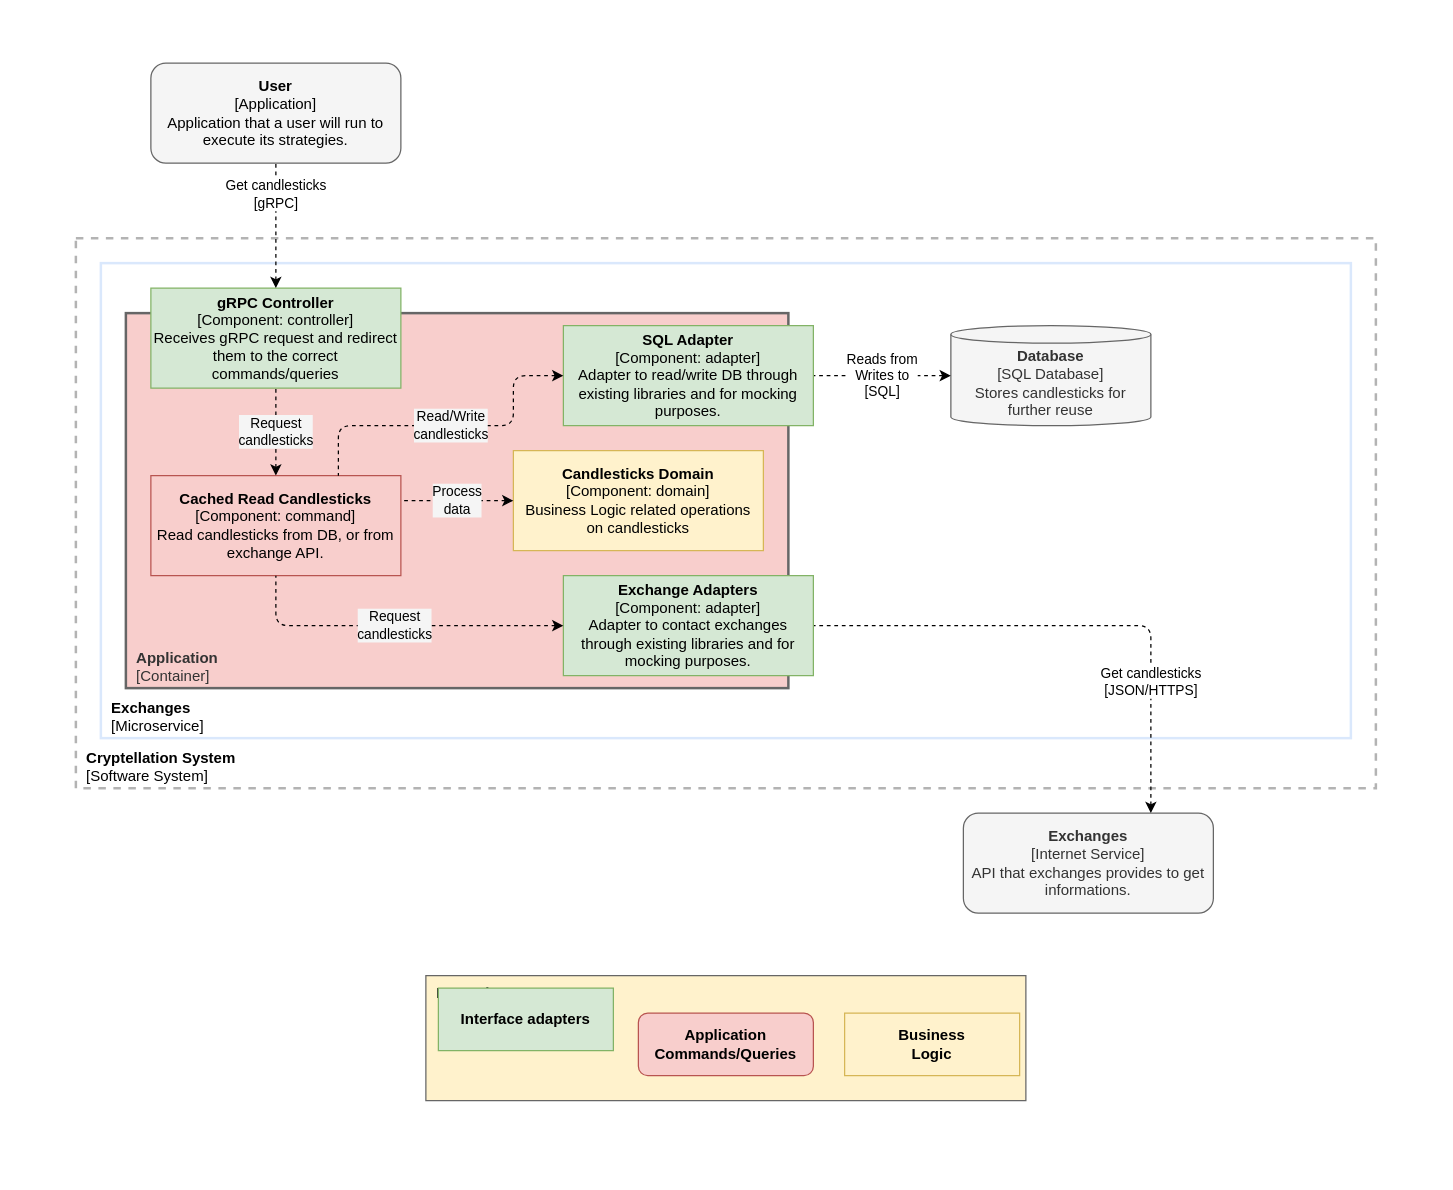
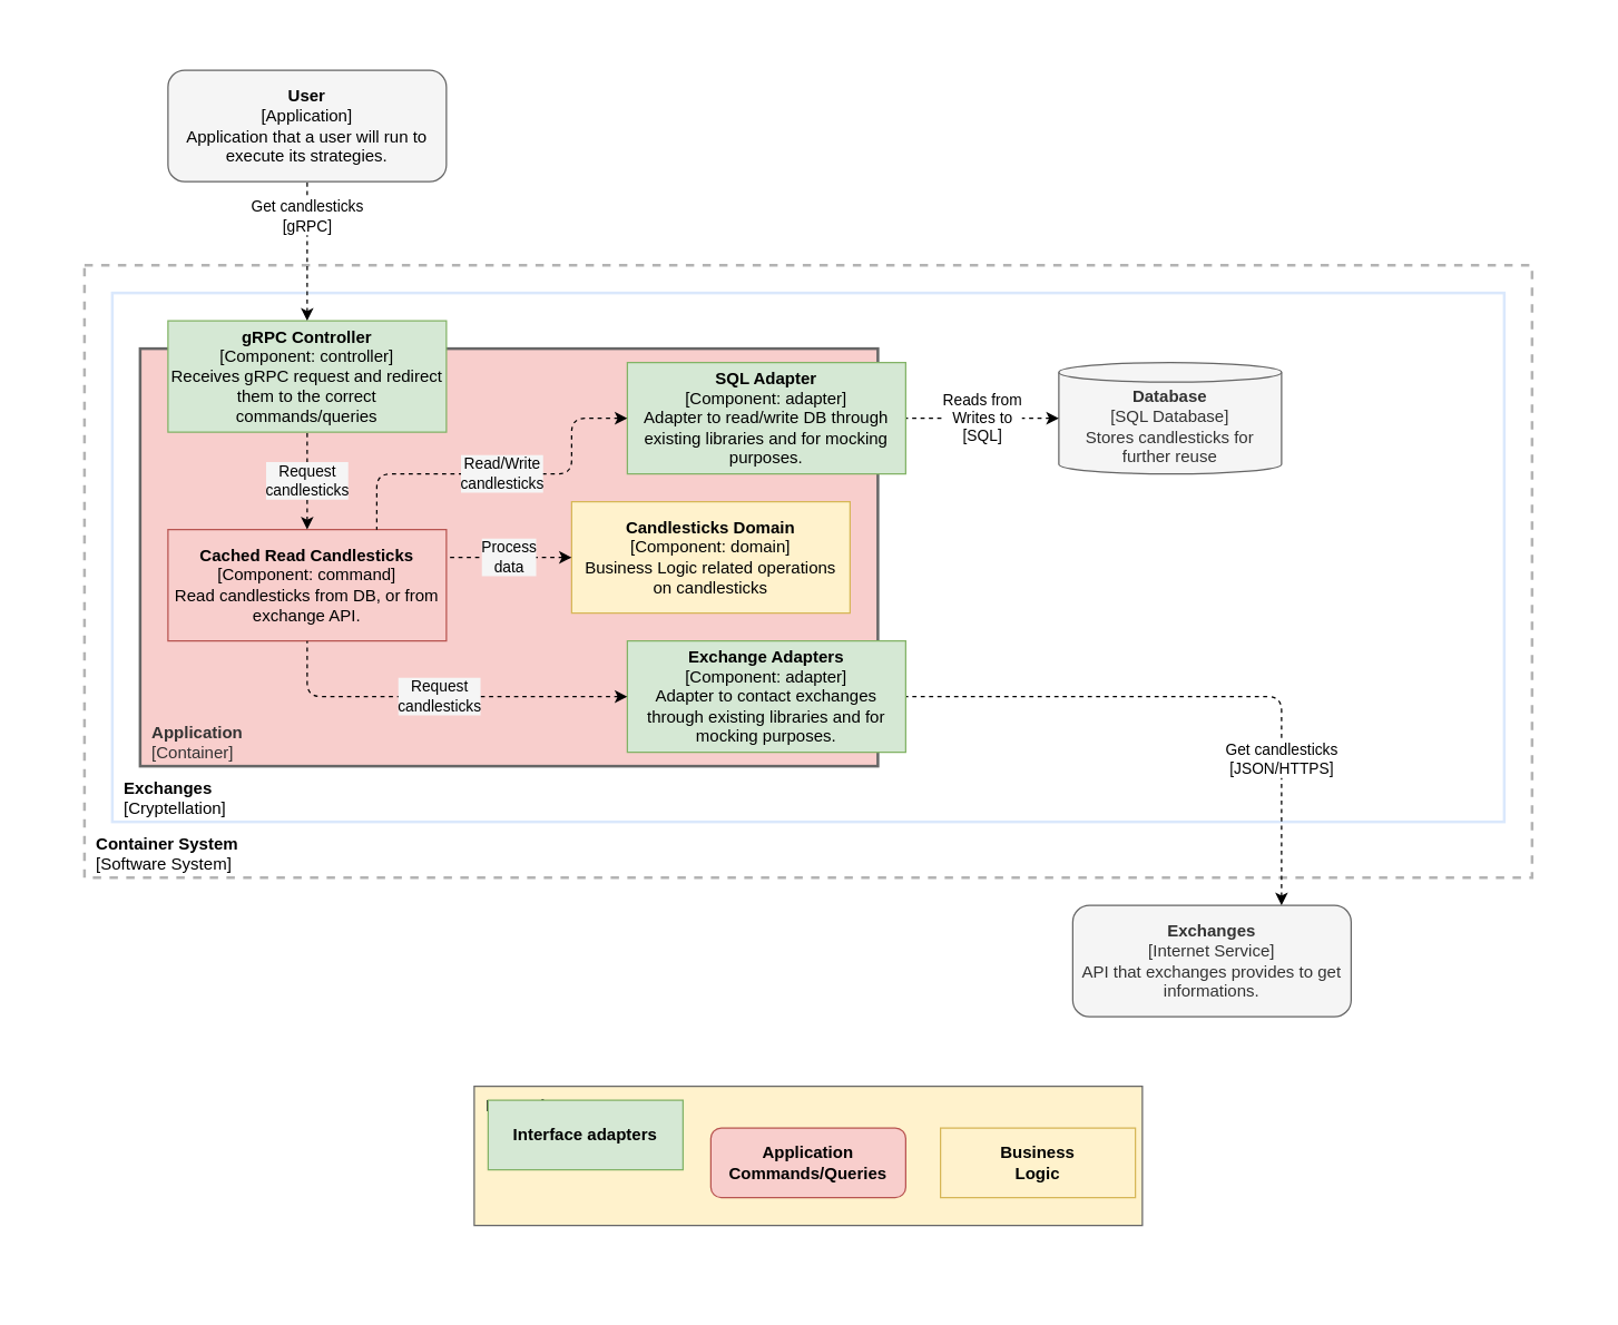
  <mxCell id="0" />
  <mxCell id="1" parent="0" />
  <mxCell id="2" value="" style="rounded=1;whiteSpace=wrap;html=1;labelBackgroundColor=none;strokeColor=none;strokeWidth=2;fillColor=default;" parent="1" vertex="1"><mxGeometry x="20" y="20" width="1120" height="910" as="geometry" /></mxCell>
- <mxCell id="3" value="&lt;b style=&quot;&quot;&gt;&amp;nbsp; Cryptellation System&lt;br&gt;&amp;nbsp;&amp;nbsp;&lt;/b&gt;&lt;span style=&quot;&quot;&gt;[Software System]&lt;/span&gt;" style="rounded=0;whiteSpace=wrap;html=1;fillColor=none;dashed=1;strokeWidth=2;strokeColor=#B3B3B3;align=left;verticalAlign=bottom;" parent="1" vertex="1"><mxGeometry x="60" y="190" width="1040" height="440" as="geometry" /></mxCell>
- <mxCell id="4" value="&amp;nbsp; &lt;b&gt;Exchanges&lt;/b&gt;&lt;br&gt;&amp;nbsp; [Microservice]" style="rounded=0;whiteSpace=wrap;html=1;labelBackgroundColor=none;strokeColor=#DAE8FC;strokeWidth=2;fillColor=none;verticalAlign=bottom;align=left;" parent="1" vertex="1"><mxGeometry x="80" y="210" width="1000" height="380" as="geometry" /></mxCell>
+ <mxCell id="3" value="&lt;b style=&quot;&quot;&gt;&amp;nbsp; Container System&lt;br&gt;&amp;nbsp;&amp;nbsp;&lt;/b&gt;&lt;span style=&quot;&quot;&gt;[Software System]&lt;/span&gt;" style="rounded=0;whiteSpace=wrap;html=1;fillColor=none;dashed=1;strokeWidth=2;strokeColor=#B3B3B3;align=left;verticalAlign=bottom;" parent="1" vertex="1"><mxGeometry x="60" y="190" width="1040" height="440" as="geometry" /></mxCell>
+ <mxCell id="4" value="&amp;nbsp; &lt;b&gt;Exchanges&lt;/b&gt;&lt;br&gt;&amp;nbsp; [Cryptellation]" style="rounded=0;whiteSpace=wrap;html=1;labelBackgroundColor=none;strokeColor=#DAE8FC;strokeWidth=2;fillColor=none;verticalAlign=bottom;align=left;" parent="1" vertex="1"><mxGeometry x="80" y="210" width="1000" height="380" as="geometry" /></mxCell>
  <mxCell id="5" value="&amp;nbsp; &lt;b&gt;Application&lt;/b&gt;&lt;br&gt;&amp;nbsp; [Container]" style="rounded=0;whiteSpace=wrap;html=1;labelBackgroundColor=none;strokeColor=#666666;strokeWidth=2;fillColor=#f8cecc;verticalAlign=bottom;align=left;fontColor=#333333;" parent="1" vertex="1"><mxGeometry x="100" y="250" width="530" height="300" as="geometry" /></mxCell>
  <mxCell id="6" value="&lt;b&gt;gRPC Controller&lt;/b&gt;&lt;br&gt;[Component: controller]&lt;br&gt;Receives gRPC request and redirect them to the correct commands/queries" style="rounded=0;whiteSpace=wrap;html=1;fillColor=#d5e8d4;strokeColor=#82b366;" parent="1" vertex="1"><mxGeometry x="120" y="230" width="200" height="80" as="geometry" /></mxCell>
  <mxCell id="7" value="&lt;b&gt;Database&lt;/b&gt;&lt;br&gt;[SQL Database]&lt;br&gt;Stores candlesticks for further reuse" style="shape=cylinder3;whiteSpace=wrap;html=1;boundedLbl=1;backgroundOutline=1;size=7;fillColor=#f5f5f5;strokeColor=#666666;fontColor=#333333;" parent="1" vertex="1"><mxGeometry x="760" y="260" width="160" height="80" as="geometry" /></mxCell>
  <mxCell id="8" value="&lt;b style=&quot;color: rgb(51 , 51 , 51)&quot;&gt;Exchanges&lt;/b&gt;&lt;br style=&quot;color: rgb(51 , 51 , 51)&quot;&gt;&lt;span style=&quot;color: rgb(51 , 51 , 51)&quot;&gt;[Internet Service]&lt;/span&gt;&lt;br style=&quot;color: rgb(51 , 51 , 51)&quot;&gt;&lt;span style=&quot;color: rgb(51 , 51 , 51)&quot;&gt;API that exchanges provides to get informations.&lt;/span&gt;" style="rounded=1;whiteSpace=wrap;html=1;fillColor=#f5f5f5;fontColor=#333333;strokeColor=#666666;" parent="1" vertex="1"><mxGeometry x="770" y="650" width="200" height="80" as="geometry" /></mxCell>
  <mxCell id="9" value="&lt;span style=&quot;color: rgb(0 , 0 , 0) ; font-family: &amp;#34;helvetica&amp;#34; ; font-size: 11px ; font-style: normal ; font-weight: 400 ; letter-spacing: normal ; text-align: center ; text-indent: 0px ; text-transform: none ; word-spacing: 0px ; background-color: rgb(255 , 255 , 255) ; display: inline ; float: none&quot;&gt;Get candlesticks&lt;/span&gt;&lt;br style=&quot;color: rgb(0 , 0 , 0) ; font-family: &amp;#34;helvetica&amp;#34; ; font-size: 11px ; font-style: normal ; font-weight: 400 ; letter-spacing: normal ; text-align: center ; text-indent: 0px ; text-transform: none ; word-spacing: 0px&quot;&gt;&lt;span style=&quot;color: rgb(0 , 0 , 0) ; font-family: &amp;#34;helvetica&amp;#34; ; font-size: 11px ; font-style: normal ; font-weight: 400 ; letter-spacing: normal ; text-align: center ; text-indent: 0px ; text-transform: none ; word-spacing: 0px ; background-color: rgb(255 , 255 , 255) ; display: inline ; float: none&quot;&gt;[JSON/HTTPS]&lt;/span&gt;" style="endArrow=none;dashed=1;html=1;exitX=0.75;exitY=0;exitDx=0;exitDy=0;entryX=1;entryY=0.5;entryDx=0;entryDy=0;edgeStyle=orthogonalEdgeStyle;startArrow=classic;startFill=1;" parent="1" source="8" target="13" edge="1"><mxGeometry x="-0.5" width="50" height="50" relative="1" as="geometry"><mxPoint x="310" y="400" as="sourcePoint" /><mxPoint x="360" y="350" as="targetPoint" /><mxPoint as="offset" /></mxGeometry></mxCell>
  <mxCell id="10" value="&lt;font face=&quot;helvetica&quot;&gt;Reads from&lt;br&gt;Writes to&lt;br&gt;[SQL]&lt;br&gt;&lt;/font&gt;" style="endArrow=none;dashed=1;html=1;exitX=0;exitY=0.5;exitDx=0;exitDy=0;entryX=1;entryY=0.5;entryDx=0;entryDy=0;edgeStyle=orthogonalEdgeStyle;startArrow=classic;startFill=1;exitPerimeter=0;" parent="1" source="7" target="14" edge="1"><mxGeometry width="50" height="50" relative="1" as="geometry"><mxPoint x="280" y="460" as="sourcePoint" /><mxPoint x="280" y="330" as="targetPoint" /><mxPoint as="offset" /></mxGeometry></mxCell>
  <mxCell id="11" value="&lt;b style=&quot;color: rgb(0 , 0 , 0) ; font-family: &amp;#34;helvetica&amp;#34; ; font-size: 12px ; font-style: normal ; letter-spacing: normal ; text-align: center ; text-indent: 0px ; text-transform: none ; word-spacing: 0px&quot;&gt;User&lt;/b&gt;&lt;br style=&quot;color: rgb(0 , 0 , 0) ; font-family: &amp;#34;helvetica&amp;#34; ; font-size: 12px ; font-style: normal ; font-weight: 400 ; letter-spacing: normal ; text-align: center ; text-indent: 0px ; text-transform: none ; word-spacing: 0px&quot;&gt;&lt;span style=&quot;color: rgb(0 , 0 , 0) ; font-family: &amp;#34;helvetica&amp;#34; ; font-size: 12px ; font-style: normal ; font-weight: 400 ; letter-spacing: normal ; text-align: center ; text-indent: 0px ; text-transform: none ; word-spacing: 0px ; display: inline ; float: none&quot;&gt;[Application]&lt;/span&gt;&lt;br style=&quot;color: rgb(0 , 0 , 0) ; font-family: &amp;#34;helvetica&amp;#34; ; font-size: 12px ; font-style: normal ; font-weight: 400 ; letter-spacing: normal ; text-align: center ; text-indent: 0px ; text-transform: none ; word-spacing: 0px&quot;&gt;&lt;span style=&quot;color: rgb(0 , 0 , 0) ; font-family: &amp;#34;helvetica&amp;#34; ; font-size: 12px ; font-style: normal ; font-weight: 400 ; letter-spacing: normal ; text-align: center ; text-indent: 0px ; text-transform: none ; word-spacing: 0px ; display: inline ; float: none&quot;&gt;Application that a user will run to execute its strategies.&lt;/span&gt;" style="rounded=1;whiteSpace=wrap;html=1;strokeColor=#666666;strokeWidth=1;fillColor=#f5f5f5;fontColor=#333333;" parent="1" vertex="1"><mxGeometry x="120" y="50" width="200" height="80" as="geometry" /></mxCell>
  <mxCell id="12" value="&lt;font face=&quot;helvetica&quot;&gt;Get candlesticks&lt;br&gt;[gRPC]&lt;br&gt;&lt;/font&gt;" style="endArrow=none;dashed=1;html=1;entryX=0.5;entryY=1;entryDx=0;entryDy=0;edgeStyle=orthogonalEdgeStyle;startArrow=classic;startFill=1;exitX=0.5;exitY=0;exitDx=0;exitDy=0;" parent="1" target="11" edge="1" source="6"><mxGeometry x="0.5" width="50" height="50" relative="1" as="geometry"><mxPoint x="220" y="230" as="sourcePoint" /><mxPoint x="330" y="300" as="targetPoint" /><mxPoint as="offset" /></mxGeometry></mxCell>
  <mxCell id="13" value="&lt;b&gt;Exchange Adapters&lt;/b&gt;&lt;br&gt;[Component: adapter]&lt;br&gt;Adapter to contact exchanges through existing libraries and for mocking purposes." style="rounded=0;whiteSpace=wrap;html=1;fillColor=#d5e8d4;strokeColor=#82b366;" parent="1" vertex="1"><mxGeometry x="450" y="460" width="200" height="80" as="geometry" /></mxCell>
  <mxCell id="14" value="&lt;b&gt;SQL Adapter&lt;/b&gt;&lt;br&gt;[Component: adapter]&lt;br&gt;Adapter to read/write DB through existing libraries and for mocking purposes." style="rounded=0;whiteSpace=wrap;html=1;fillColor=#d5e8d4;strokeColor=#82b366;" parent="1" vertex="1"><mxGeometry x="450" y="260" width="200" height="80" as="geometry" /></mxCell>
  <mxCell id="15" value="&lt;b&gt;Cached Read Candlesticks&lt;/b&gt;&lt;br&gt;[Component: command]&lt;br&gt;Read candlesticks from DB, or from exchange API." style="rounded=0;whiteSpace=wrap;html=1;fillColor=#f8cecc;strokeColor=#b85450;" parent="1" vertex="1"><mxGeometry x="120" y="380" width="200" height="80" as="geometry" /></mxCell>
  <mxCell id="16" value="&lt;font face=&quot;helvetica&quot;&gt;Request&lt;br&gt;candlesticks&lt;br&gt;&lt;/font&gt;" style="endArrow=none;dashed=1;html=1;edgeStyle=orthogonalEdgeStyle;startArrow=classic;startFill=1;exitX=0.5;exitY=0;exitDx=0;exitDy=0;entryX=0.5;entryY=1;entryDx=0;entryDy=0;labelBackgroundColor=#F5F5F5;" parent="1" source="15" target="6" edge="1"><mxGeometry width="50" height="50" relative="1" as="geometry"><mxPoint x="230" y="260" as="sourcePoint" /><mxPoint x="220" y="310" as="targetPoint" /><mxPoint as="offset" /></mxGeometry></mxCell>
  <mxCell id="17" value="&lt;font face=&quot;helvetica&quot;&gt;Read/Write&lt;br&gt;candlesticks&lt;br&gt;&lt;/font&gt;" style="endArrow=none;dashed=1;html=1;edgeStyle=orthogonalEdgeStyle;startArrow=classic;startFill=1;entryX=0.75;entryY=0;entryDx=0;entryDy=0;labelBackgroundColor=#F5F5F5;exitX=0;exitY=0.5;exitDx=0;exitDy=0;" parent="1" source="14" target="15" edge="1"><mxGeometry width="50" height="50" relative="1" as="geometry"><mxPoint x="230" y="380" as="sourcePoint" /><mxPoint x="230" y="320" as="targetPoint" /><mxPoint as="offset" /><Array as="points"><mxPoint x="410" y="300" /><mxPoint x="410" y="340" /><mxPoint x="270" y="340" /></Array></mxGeometry></mxCell>
  <mxCell id="18" value="&lt;font face=&quot;helvetica&quot;&gt;Request&lt;br&gt;candlesticks&lt;br&gt;&lt;/font&gt;" style="endArrow=none;dashed=1;html=1;edgeStyle=orthogonalEdgeStyle;startArrow=classic;startFill=1;entryX=0.5;entryY=1;entryDx=0;entryDy=0;labelBackgroundColor=#F5F5F5;" parent="1" source="13" target="15" edge="1"><mxGeometry width="50" height="50" relative="1" as="geometry"><mxPoint x="630" y="420" as="sourcePoint" /><mxPoint x="330" y="420" as="targetPoint" /><mxPoint as="offset" /></mxGeometry></mxCell>
  <mxCell id="19" value="&lt;b&gt;Candlesticks Domain&lt;/b&gt;&lt;br&gt;[Component: domain]&lt;br&gt;Business Logic related operations&lt;br&gt;on candlesticks" style="rounded=0;whiteSpace=wrap;html=1;fillColor=#fff2cc;strokeColor=#d6b656;" parent="1" vertex="1"><mxGeometry x="410" y="360" width="200" height="80" as="geometry" /></mxCell>
  <mxCell id="20" value="&lt;font face=&quot;helvetica&quot;&gt;Process&lt;br&gt;data&lt;br&gt;&lt;/font&gt;" style="endArrow=none;dashed=1;html=1;edgeStyle=orthogonalEdgeStyle;startArrow=classic;startFill=1;entryX=1;entryY=0.25;entryDx=0;entryDy=0;labelBackgroundColor=#F5F5F5;exitX=0;exitY=0.5;exitDx=0;exitDy=0;" parent="1" source="19" target="15" edge="1"><mxGeometry width="50" height="50" relative="1" as="geometry"><mxPoint x="460" y="510" as="sourcePoint" /><mxPoint x="230" y="470" as="targetPoint" /><mxPoint as="offset" /></mxGeometry></mxCell>
  <mxCell id="21" value="&lt;b&gt;&amp;nbsp; Legende&lt;/b&gt;" style="rounded=0;whiteSpace=wrap;html=1;fillColor=#fff2cc;fontColor=#333333;strokeColor=#666666;align=left;verticalAlign=top;" vertex="1" parent="1"><mxGeometry x="340" y="780" width="480" height="100" as="geometry" /></mxCell>
  <mxCell id="22" value="&lt;b&gt;Interface adapters&lt;/b&gt;" style="rounded=0;whiteSpace=wrap;html=1;fillColor=#d5e8d4;strokeColor=#82b366;" vertex="1" parent="1"><mxGeometry x="350" y="790" width="140" height="50" as="geometry" /></mxCell>
  <mxCell id="23" value="&lt;b&gt;Business&lt;br&gt;Logic&lt;br&gt;&lt;/b&gt;" style="rounded=0;whiteSpace=wrap;html=1;fillColor=#fff2cc;strokeColor=#d6b656;" vertex="1" parent="1"><mxGeometry x="675" y="810" width="140" height="50" as="geometry" /></mxCell>
  <mxCell id="24" value="&lt;b&gt;Application&lt;br&gt;Commands/Queries&lt;br&gt;&lt;/b&gt;" style="whiteSpace=wrap;html=1;fillColor=#f8cecc;strokeColor=#b85450;rounded=1;" vertex="1" parent="1"><mxGeometry x="510" y="810" width="140" height="50" as="geometry" /></mxCell>
